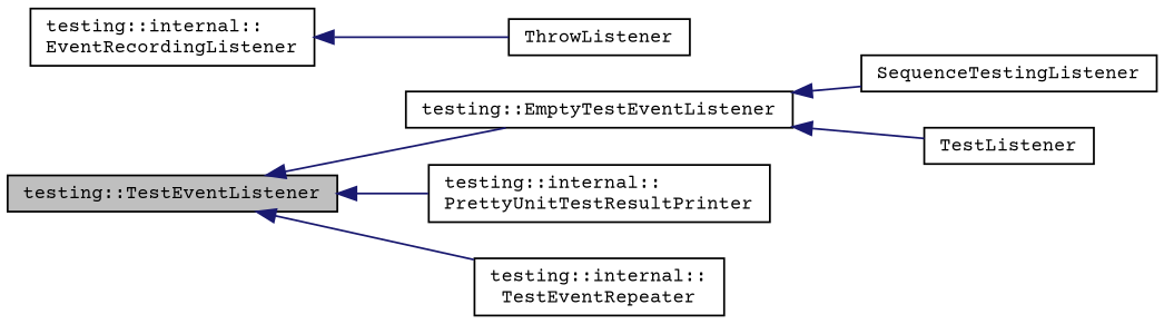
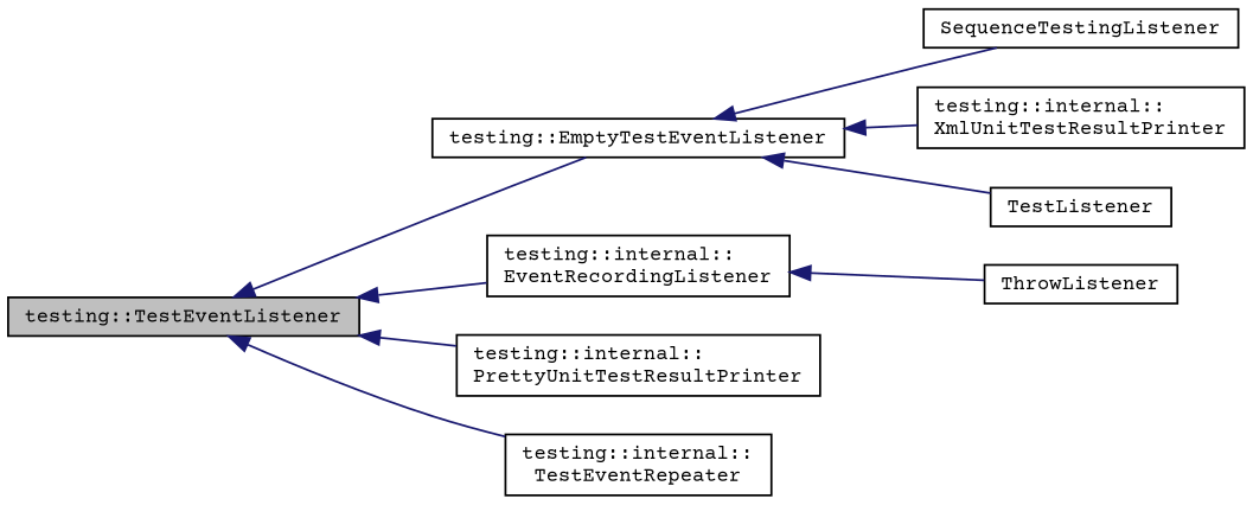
  digraph {
    fontname="Courier Prime"
    rankdir=LR
    node [color=black fillcolor=white fontname="Courier Prime" fontsize=10 shape=record style=filled]
    edge [color=midnightblue dir=back fontname="Courier Prime" fontsize=10 labelfontname=Helvetica labelfontsize=10 style=solid]
    n1 [fillcolor=grey75 fontcolor=black height=0.2 label="testing::TestEventListener" width=0.4]
    n2 [height=0.2 label="testing::EmptyTestEventListener" width=0.4]
    n3 [height=0.2 label="testing::internal::\lEventRecordingListener" width=0.4]
    n4 [height=0.2 label="testing::internal::\lPrettyUnitTestResultPrinter" width=0.4]
    n5 [height=0.2 label="testing::internal::\lTestEventRepeater" width=0.4]
    n6 [height=0.2 label=SequenceTestingListener width=0.4]
+   n7 [height=0.2 label="testing::internal::\lXmlUnitTestResultPrinter" width=0.4]
    n8 [height=0.2 label=TestListener width=0.4]
    n9 [height=0.2 label=ThrowListener width=0.4]
    n1 -> n2
+   n1 -> n3
    n1 -> n4
    n1 -> n5
    n2 -> n6
+   n2 -> n7
    n2 -> n8
    n3 -> n9
  }
